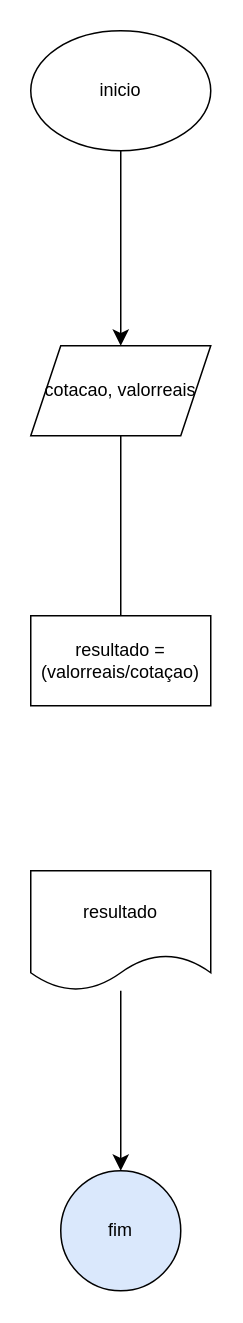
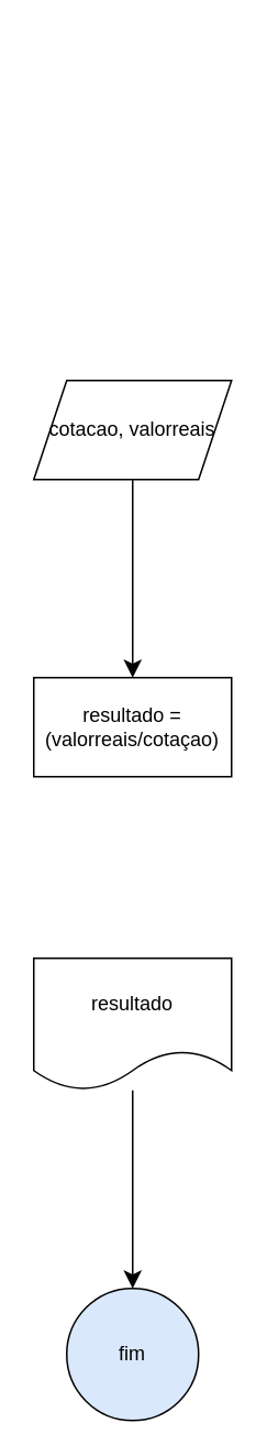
  <mxCell id="0" />
  <mxCell id="1" parent="0" />
- <mxCell id="2" value="" style="edgeStyle=none;curved=1;rounded=0;orthogonalLoop=1;jettySize=auto;html=1;fontSize=12;startSize=8;endSize=8;" edge="1" parent="1" source="3" target="5"><mxGeometry relative="1" as="geometry" /></mxCell>
- <mxCell id="3" value="inicio" style="ellipse;whiteSpace=wrap;html=1;" vertex="1" parent="1"><mxGeometry x="20" y="20" width="120" height="80" as="geometry" /></mxCell>
- <mxCell id="4" value="" style="edgeStyle=none;curved=1;rounded=0;orthogonalLoop=1;jettySize=auto;html=1;fontSize=12;startSize=8;endSize=8;endArrow=none;" edge="1" parent="1" source="5" target="6"><mxGeometry relative="1" as="geometry" /></mxCell>
+ <mxCell id="4" value="" style="edgeStyle=none;curved=1;rounded=0;orthogonalLoop=1;jettySize=auto;html=1;fontSize=12;startSize=8;endSize=8;" edge="1" parent="1" source="5" target="6"><mxGeometry relative="1" as="geometry" /></mxCell>
  <mxCell id="5" value="cotacao, valorreais" style="shape=parallelogram;perimeter=parallelogramPerimeter;whiteSpace=wrap;html=1;fixedSize=1;" vertex="1" parent="1"><mxGeometry x="20" y="230" width="120" height="60" as="geometry" /></mxCell>
  <mxCell id="6" value="resultado = (valorreais/cotaçao)" style="whiteSpace=wrap;html=1;" vertex="1" parent="1"><mxGeometry x="20" y="410" width="120" height="60" as="geometry" /></mxCell>
  <mxCell id="7" value="" style="edgeStyle=none;curved=1;rounded=0;orthogonalLoop=1;jettySize=auto;html=1;fontSize=12;startSize=8;endSize=8;" edge="1" parent="1" source="8" target="9"><mxGeometry relative="1" as="geometry" /></mxCell>
  <mxCell id="8" value="resultado" style="shape=document;whiteSpace=wrap;html=1;boundedLbl=1;" vertex="1" parent="1"><mxGeometry x="20" y="580" width="120" height="80" as="geometry" /></mxCell>
  <mxCell id="9" value="fim" style="ellipse;whiteSpace=wrap;html=1;fillColor=#dae8fc;" vertex="1" parent="1"><mxGeometry x="40" y="780" width="80" height="80" as="geometry" /></mxCell>
